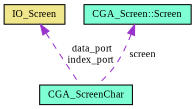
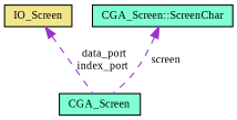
  digraph {
    fontname="Liberation Serif"
    node [color=black fillcolor=aquamarine fontname="Liberation Serif" fontsize=10 shape=record style=filled]
    edge [color=darkorchid3 dir=back fontname="Liberation Serif" fontsize=10 labelfontname=FreeSans labelfontsize=10 style=dashed]
-   n1 [fontcolor=black height=0.2 label=CGA_ScreenChar width=0.4]
+   n1 [fontcolor=black height=0.2 label=CGA_Screen width=0.4]
    n2 [fillcolor=khaki height=0.2 label=IO_Screen width=0.4]
-   n3 [height=0.2 label="CGA_Screen::Screen" width=0.4]
+   n3 [height=0.2 label="CGA_Screen::ScreenChar" width=0.4]
    n2 -> n1 [label=" data_port\nindex_port"]
    n3 -> n1 [label=" screen"]
  }
